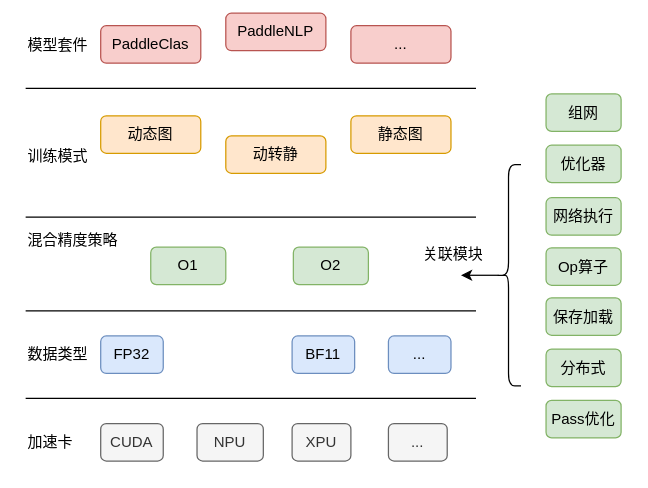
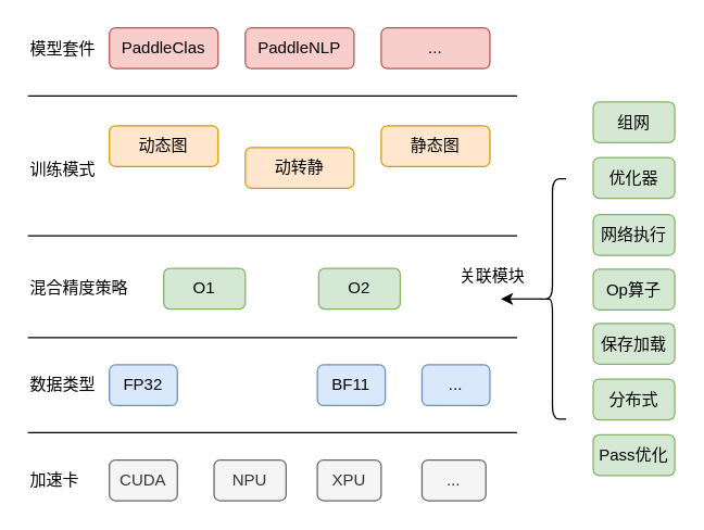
  <mxCell id="0" />
  <mxCell id="1" parent="0" />
  <mxCell id="2" value="动态图" style="rounded=1;whiteSpace=wrap;html=1;fillColor=#ffe6cc;strokeColor=#d79b00;" vertex="1" parent="1"><mxGeometry x="80" y="92" width="80" height="30" as="geometry" /></mxCell>
  <mxCell id="3" value="静态图" style="rounded=1;whiteSpace=wrap;html=1;fillColor=#ffe6cc;strokeColor=#d79b00;" vertex="1" parent="1"><mxGeometry x="280" y="92" width="80" height="30" as="geometry" /></mxCell>
  <mxCell id="4" value="动转静" style="rounded=1;whiteSpace=wrap;html=1;fillColor=#ffe6cc;strokeColor=#d79b00;" vertex="1" parent="1"><mxGeometry x="180" y="108" width="80" height="30" as="geometry" /></mxCell>
  <mxCell id="5" value="O1" style="rounded=1;whiteSpace=wrap;html=1;fillColor=#d5e8d4;strokeColor=#82b366;" vertex="1" parent="1"><mxGeometry x="120" y="197" width="60" height="30" as="geometry" /></mxCell>
  <mxCell id="6" value="O2" style="rounded=1;whiteSpace=wrap;html=1;fillColor=#d5e8d4;strokeColor=#82b366;" vertex="1" parent="1"><mxGeometry x="234" y="197" width="60" height="30" as="geometry" /></mxCell>
  <mxCell id="7" value="FP32" style="rounded=1;whiteSpace=wrap;html=1;fillColor=#dae8fc;strokeColor=#6c8ebf;" vertex="1" parent="1"><mxGeometry x="80" y="268" width="50" height="30" as="geometry" /></mxCell>
  <mxCell id="8" value="BF11" style="rounded=1;whiteSpace=wrap;html=1;fillColor=#dae8fc;strokeColor=#6c8ebf;" vertex="1" parent="1"><mxGeometry x="233" y="268" width="50" height="30" as="geometry" /></mxCell>
  <mxCell id="9" value="CUDA" style="rounded=1;whiteSpace=wrap;html=1;fillColor=#f5f5f5;strokeColor=#666666;fontColor=#333333;" vertex="1" parent="1"><mxGeometry x="80" y="338" width="50" height="30" as="geometry" /></mxCell>
  <mxCell id="10" value="NPU" style="rounded=1;whiteSpace=wrap;html=1;fillColor=#f5f5f5;strokeColor=#666666;fontColor=#333333;" vertex="1" parent="1"><mxGeometry x="157" y="338" width="53" height="30" as="geometry" /></mxCell>
  <mxCell id="11" value="XPU" style="rounded=1;whiteSpace=wrap;html=1;fillColor=#f5f5f5;strokeColor=#666666;fontColor=#333333;" vertex="1" parent="1"><mxGeometry x="233" y="338" width="47" height="30" as="geometry" /></mxCell>
  <mxCell id="12" value="PaddleClas" style="rounded=1;whiteSpace=wrap;html=1;fillColor=#f8cecc;strokeColor=#b85450;" vertex="1" parent="1"><mxGeometry x="80" y="20" width="80" height="30" as="geometry" /></mxCell>
- <mxCell id="13" value="PaddleNLP" style="rounded=1;whiteSpace=wrap;html=1;fillColor=#f8cecc;strokeColor=#b85450;" vertex="1" parent="1"><mxGeometry x="180" y="10" width="80" height="30" as="geometry" /></mxCell>
+ <mxCell id="13" value="PaddleNLP" style="rounded=1;whiteSpace=wrap;html=1;fillColor=#f8cecc;strokeColor=#b85450;" vertex="1" parent="1"><mxGeometry x="180" y="20" width="80" height="30" as="geometry" /></mxCell>
  <mxCell id="14" value="..." style="rounded=1;whiteSpace=wrap;html=1;fillColor=#f8cecc;strokeColor=#b85450;" vertex="1" parent="1"><mxGeometry x="280" y="20" width="80" height="30" as="geometry" /></mxCell>
  <mxCell id="15" value="" style="endArrow=none;html=1;" edge="1" parent="1"><mxGeometry width="50" height="50" relative="1" as="geometry"><mxPoint x="20" y="248" as="sourcePoint" /><mxPoint x="380" y="248" as="targetPoint" /></mxGeometry></mxCell>
  <mxCell id="16" value="" style="endArrow=none;html=1;" edge="1" parent="1"><mxGeometry width="50" height="50" relative="1" as="geometry"><mxPoint x="20" y="318" as="sourcePoint" /><mxPoint x="380" y="318" as="targetPoint" /></mxGeometry></mxCell>
  <mxCell id="17" value="" style="endArrow=none;html=1;" edge="1" parent="1"><mxGeometry width="50" height="50" relative="1" as="geometry"><mxPoint x="20" y="173" as="sourcePoint" /><mxPoint x="380" y="173" as="targetPoint" /></mxGeometry></mxCell>
  <mxCell id="18" value="" style="endArrow=none;html=1;" edge="1" parent="1"><mxGeometry width="50" height="50" relative="1" as="geometry"><mxPoint x="20" y="70" as="sourcePoint" /><mxPoint x="380" y="70" as="targetPoint" /></mxGeometry></mxCell>
- <mxCell id="19" value="混合精度策略" style="text;html=1;strokeColor=none;fillColor=none;align=left;verticalAlign=middle;whiteSpace=wrap;rounded=0;" vertex="1" parent="1"><mxGeometry x="20" y="182" width="80" height="20" as="geometry" /></mxCell>
+ <mxCell id="19" value="混合精度策略" style="text;html=1;strokeColor=none;fillColor=none;align=left;verticalAlign=middle;whiteSpace=wrap;rounded=0;" vertex="1" parent="1"><mxGeometry x="20" y="202" width="80" height="20" as="geometry" /></mxCell>
  <mxCell id="20" value="数据类型" style="text;html=1;strokeColor=none;fillColor=none;align=left;verticalAlign=middle;whiteSpace=wrap;rounded=0;" vertex="1" parent="1"><mxGeometry x="20" y="273" width="80" height="20" as="geometry" /></mxCell>
  <mxCell id="21" value="加速卡" style="text;html=1;strokeColor=none;fillColor=none;align=left;verticalAlign=middle;whiteSpace=wrap;rounded=0;" vertex="1" parent="1"><mxGeometry x="20" y="343" width="80" height="20" as="geometry" /></mxCell>
  <mxCell id="22" value="训练模式" style="text;html=1;strokeColor=none;fillColor=none;align=left;verticalAlign=middle;whiteSpace=wrap;rounded=0;" vertex="1" parent="1"><mxGeometry x="20" y="115" width="80" height="20" as="geometry" /></mxCell>
  <mxCell id="23" value="模型套件" style="text;html=1;strokeColor=none;fillColor=none;align=left;verticalAlign=middle;whiteSpace=wrap;rounded=0;" vertex="1" parent="1"><mxGeometry x="20" y="26" width="80" height="20" as="geometry" /></mxCell>
  <mxCell id="24" value="..." style="rounded=1;whiteSpace=wrap;html=1;fillColor=#dae8fc;strokeColor=#6c8ebf;" vertex="1" parent="1"><mxGeometry x="310" y="268" width="50" height="30" as="geometry" /></mxCell>
  <mxCell id="25" value="..." style="rounded=1;whiteSpace=wrap;html=1;fillColor=#f5f5f5;strokeColor=#666666;fontColor=#333333;" vertex="1" parent="1"><mxGeometry x="310" y="338" width="47" height="30" as="geometry" /></mxCell>
  <mxCell id="26" style="edgeStyle=orthogonalEdgeStyle;rounded=0;orthogonalLoop=1;jettySize=auto;html=1;exitX=0.1;exitY=0.5;exitDx=0;exitDy=0;exitPerimeter=0;" edge="1" parent="1" source="27"><mxGeometry relative="1" as="geometry"><mxPoint x="368" y="219" as="targetPoint" /></mxGeometry></mxCell>
  <mxCell id="27" value="" style="shape=curlyBracket;whiteSpace=wrap;html=1;rounded=1;" vertex="1" parent="1"><mxGeometry x="396" y="131" width="20" height="177" as="geometry" /></mxCell>
  <mxCell id="28" value="组网" style="rounded=1;whiteSpace=wrap;html=1;fillColor=#d5e8d4;strokeColor=#82b366;" vertex="1" parent="1"><mxGeometry x="436" y="74.5" width="60" height="30" as="geometry" /></mxCell>
  <mxCell id="29" value="优化器" style="rounded=1;whiteSpace=wrap;html=1;fillColor=#d5e8d4;strokeColor=#82b366;" vertex="1" parent="1"><mxGeometry x="436" y="115.5" width="60" height="30" as="geometry" /></mxCell>
  <mxCell id="30" value="网络执行" style="rounded=1;whiteSpace=wrap;html=1;fillColor=#d5e8d4;strokeColor=#82b366;" vertex="1" parent="1"><mxGeometry x="436" y="157.5" width="60" height="30" as="geometry" /></mxCell>
  <mxCell id="31" value="保存加载" style="rounded=1;whiteSpace=wrap;html=1;fillColor=#d5e8d4;strokeColor=#82b366;" vertex="1" parent="1"><mxGeometry x="436" y="237.5" width="60" height="30" as="geometry" /></mxCell>
  <mxCell id="32" value="分布式" style="rounded=1;whiteSpace=wrap;html=1;fillColor=#d5e8d4;strokeColor=#82b366;" vertex="1" parent="1"><mxGeometry x="436" y="278.5" width="60" height="30" as="geometry" /></mxCell>
  <mxCell id="33" value="关联模块" style="text;html=1;strokeColor=none;fillColor=none;align=left;verticalAlign=middle;whiteSpace=wrap;rounded=0;" vertex="1" parent="1"><mxGeometry x="336" y="193" width="55" height="20" as="geometry" /></mxCell>
  <mxCell id="34" value="Pass优化" style="rounded=1;whiteSpace=wrap;html=1;fillColor=#d5e8d4;strokeColor=#82b366;" vertex="1" parent="1"><mxGeometry x="436" y="319.5" width="60" height="30" as="geometry" /></mxCell>
  <mxCell id="35" value="Op算子" style="rounded=1;whiteSpace=wrap;html=1;fillColor=#d5e8d4;strokeColor=#82b366;" vertex="1" parent="1"><mxGeometry x="436" y="197.5" width="60" height="30" as="geometry" /></mxCell>
